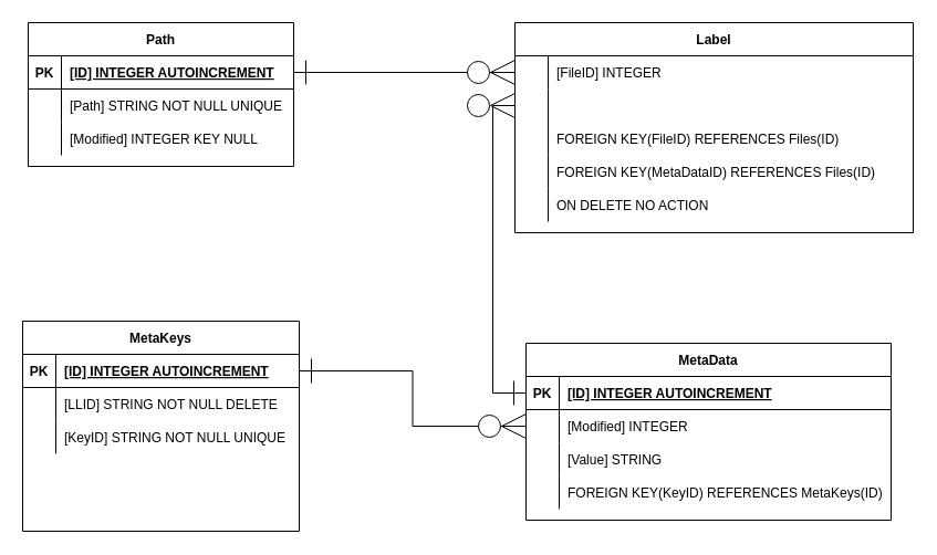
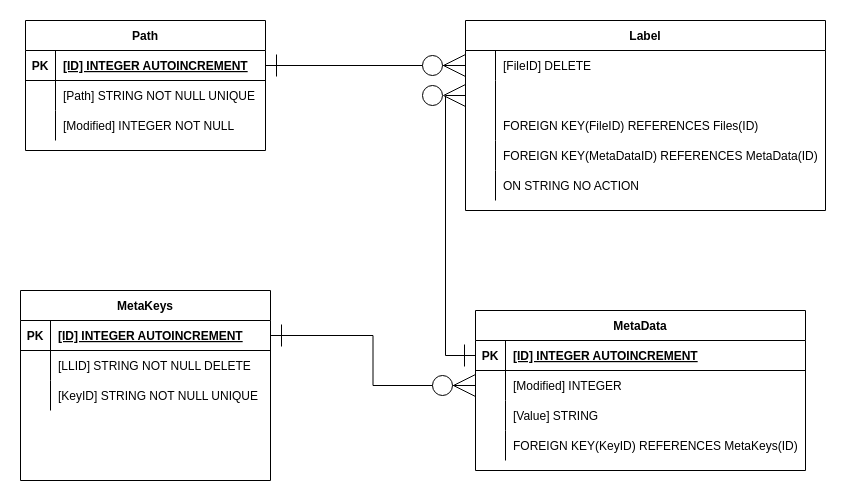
  <mxCell id="0" />
  <mxCell id="1" parent="0" />
  <mxCell id="2" value="" style="rounded=0;orthogonalLoop=1;jettySize=auto;html=1;startArrow=ERone;startFill=0;endArrow=ERzeroToMany;endFill=1;startSize=20;endSize=20;strokeWidth=1;edgeStyle=orthogonalEdgeStyle;entryX=0;entryY=0.5;entryDx=0;entryDy=0;" parent="1" source="4" edge="1" target="43"><mxGeometry relative="1" as="geometry"><mxPoint x="465" y="85" as="targetPoint" /></mxGeometry></mxCell>
  <mxCell id="3" value="Path" style="shape=table;startSize=30;container=1;collapsible=1;childLayout=tableLayout;fixedRows=1;rowLines=0;fontStyle=1;align=center;resizeLast=1;" parent="1" vertex="1"><mxGeometry x="25" y="20" width="240" height="130" as="geometry" /></mxCell>
  <mxCell id="4" value="" style="shape=partialRectangle;collapsible=0;dropTarget=0;pointerEvents=0;fillColor=none;points=[[0,0.5],[1,0.5]];portConstraint=eastwest;top=0;left=0;right=0;bottom=1;" parent="3" vertex="1"><mxGeometry y="30" width="240" height="30" as="geometry" /></mxCell>
  <mxCell id="5" value="PK" style="shape=partialRectangle;overflow=hidden;connectable=0;fillColor=none;top=0;left=0;bottom=0;right=0;fontStyle=1;" parent="4" vertex="1"><mxGeometry width="30" height="30" as="geometry" /></mxCell>
  <mxCell id="6" value="[ID] INTEGER  AUTOINCREMENT" style="shape=partialRectangle;overflow=hidden;connectable=0;fillColor=none;top=0;left=0;bottom=0;right=0;align=left;spacingLeft=6;fontStyle=5;" parent="4" vertex="1"><mxGeometry x="30" width="210" height="30" as="geometry" /></mxCell>
  <mxCell id="7" value="" style="shape=partialRectangle;collapsible=0;dropTarget=0;pointerEvents=0;fillColor=none;points=[[0,0.5],[1,0.5]];portConstraint=eastwest;top=0;left=0;right=0;bottom=0;" parent="3" vertex="1"><mxGeometry y="60" width="240" height="30" as="geometry" /></mxCell>
  <mxCell id="8" value="" style="shape=partialRectangle;overflow=hidden;connectable=0;fillColor=none;top=0;left=0;bottom=0;right=0;" parent="7" vertex="1"><mxGeometry width="30" height="30" as="geometry" /></mxCell>
  <mxCell id="9" value="[Path] STRING NOT NULL UNIQUE" style="shape=partialRectangle;overflow=hidden;connectable=0;fillColor=none;top=0;left=0;bottom=0;right=0;align=left;spacingLeft=6;" parent="7" vertex="1"><mxGeometry x="30" width="210" height="30" as="geometry" /></mxCell>
  <mxCell id="10" value="" style="shape=partialRectangle;collapsible=0;dropTarget=0;pointerEvents=0;fillColor=none;points=[[0,0.5],[1,0.5]];portConstraint=eastwest;top=0;left=0;right=0;bottom=0;" parent="3" vertex="1"><mxGeometry y="90" width="240" height="30" as="geometry" /></mxCell>
  <mxCell id="11" value="" style="shape=partialRectangle;overflow=hidden;connectable=0;fillColor=none;top=0;left=0;bottom=0;right=0;" parent="10" vertex="1"><mxGeometry width="30" height="30" as="geometry" /></mxCell>
- <mxCell id="12" value="[Modified] INTEGER KEY NULL" style="shape=partialRectangle;overflow=hidden;connectable=0;fillColor=none;top=0;left=0;bottom=0;right=0;align=left;spacingLeft=6;" parent="10" vertex="1"><mxGeometry x="30" width="210" height="30" as="geometry" /></mxCell>
+ <mxCell id="12" value="[Modified] INTEGER NOT NULL" style="shape=partialRectangle;overflow=hidden;connectable=0;fillColor=none;top=0;left=0;bottom=0;right=0;align=left;spacingLeft=6;" parent="10" vertex="1"><mxGeometry x="30" width="210" height="30" as="geometry" /></mxCell>
  <mxCell id="13" value="" style="rounded=0;orthogonalLoop=1;jettySize=auto;html=1;startArrow=ERone;startFill=0;endArrow=ERzeroToMany;endFill=1;startSize=20;endSize=20;strokeWidth=1;entryX=0;entryY=0.5;entryDx=0;entryDy=0;edgeStyle=orthogonalEdgeStyle;exitX=1;exitY=0.5;exitDx=0;exitDy=0;" parent="1" source="15" target="33" edge="1"><mxGeometry relative="1" as="geometry"><mxPoint x="475" y="385" as="targetPoint" /></mxGeometry></mxCell>
  <mxCell id="14" value="MetaKeys" style="shape=table;startSize=30;container=1;collapsible=1;childLayout=tableLayout;fixedRows=1;rowLines=0;fontStyle=1;align=center;resizeLast=1;" parent="1" vertex="1"><mxGeometry x="20" y="290" width="250" height="190" as="geometry" /></mxCell>
  <mxCell id="15" value="" style="shape=partialRectangle;collapsible=0;dropTarget=0;pointerEvents=0;fillColor=none;points=[[0,0.5],[1,0.5]];portConstraint=eastwest;top=0;left=0;right=0;bottom=1;" parent="14" vertex="1"><mxGeometry y="30" width="250" height="30" as="geometry" /></mxCell>
  <mxCell id="16" value="PK" style="shape=partialRectangle;overflow=hidden;connectable=0;fillColor=none;top=0;left=0;bottom=0;right=0;fontStyle=1;" parent="15" vertex="1"><mxGeometry width="30" height="30" as="geometry" /></mxCell>
  <mxCell id="17" value="[ID] INTEGER  AUTOINCREMENT" style="shape=partialRectangle;overflow=hidden;connectable=0;fillColor=none;top=0;left=0;bottom=0;right=0;align=left;spacingLeft=6;fontStyle=5;" parent="15" vertex="1"><mxGeometry x="30" width="220" height="30" as="geometry" /></mxCell>
  <mxCell id="18" value="" style="shape=partialRectangle;collapsible=0;dropTarget=0;pointerEvents=0;fillColor=none;points=[[0,0.5],[1,0.5]];portConstraint=eastwest;top=0;left=0;right=0;bottom=0;" parent="14" vertex="1"><mxGeometry y="60" width="250" height="30" as="geometry" /></mxCell>
  <mxCell id="19" value="" style="shape=partialRectangle;overflow=hidden;connectable=0;fillColor=none;top=0;left=0;bottom=0;right=0;" parent="18" vertex="1"><mxGeometry width="30" height="30" as="geometry" /></mxCell>
  <mxCell id="20" value="[LLID] STRING NOT NULL DELETE" style="shape=partialRectangle;overflow=hidden;connectable=0;fillColor=none;top=0;left=0;bottom=0;right=0;align=left;spacingLeft=6;" parent="18" vertex="1"><mxGeometry x="30" width="220" height="30" as="geometry" /></mxCell>
  <mxCell id="21" value="" style="shape=partialRectangle;collapsible=0;dropTarget=0;pointerEvents=0;fillColor=none;points=[[0,0.5],[1,0.5]];portConstraint=eastwest;top=0;left=0;right=0;bottom=0;" parent="14" vertex="1"><mxGeometry y="90" width="250" height="30" as="geometry" /></mxCell>
  <mxCell id="22" value="" style="shape=partialRectangle;overflow=hidden;connectable=0;fillColor=none;top=0;left=0;bottom=0;right=0;" parent="21" vertex="1"><mxGeometry width="30" height="30" as="geometry" /></mxCell>
  <mxCell id="23" value="[KeyID] STRING NOT NULL UNIQUE" style="shape=partialRectangle;overflow=hidden;connectable=0;fillColor=none;top=0;left=0;bottom=0;right=0;align=left;spacingLeft=6;" parent="21" vertex="1"><mxGeometry x="30" width="220" height="30" as="geometry" /></mxCell>
  <mxCell id="24" value="" style="shape=partialRectangle;collapsible=0;dropTarget=0;pointerEvents=0;fillColor=none;points=[[0,0.5],[1,0.5]];portConstraint=eastwest;top=0;left=0;right=0;bottom=0;" parent="14" vertex="1"><mxGeometry y="120" width="250" height="30" as="geometry" /></mxCell>
  <mxCell id="25" value="" style="shape=partialRectangle;overflow=hidden;connectable=0;fillColor=none;top=0;left=0;bottom=0;right=0;" parent="24" vertex="1"><mxGeometry width="30" height="30" as="geometry" /></mxCell>
  <mxCell id="26" value="" style="shape=partialRectangle;collapsible=0;dropTarget=0;pointerEvents=0;fillColor=none;points=[[0,0.5],[1,0.5]];portConstraint=eastwest;top=0;left=0;right=0;bottom=0;" parent="14" vertex="1"><mxGeometry y="150" width="250" height="30" as="geometry" /></mxCell>
  <mxCell id="27" value="" style="shape=partialRectangle;overflow=hidden;connectable=0;fillColor=none;top=0;left=0;bottom=0;right=0;" parent="26" vertex="1"><mxGeometry width="30" height="30" as="geometry" /></mxCell>
  <mxCell id="28" value="" style="edgeStyle=orthogonalEdgeStyle;rounded=0;orthogonalLoop=1;jettySize=auto;html=1;startArrow=ERone;startFill=0;endArrow=ERzeroToMany;endFill=1;startSize=20;endSize=20;strokeWidth=1;entryX=0;entryY=0.5;entryDx=0;entryDy=0;exitX=0;exitY=0.5;exitDx=0;exitDy=0;" parent="1" source="30" target="46" edge="1"><mxGeometry relative="1" as="geometry"><mxPoint x="615" y="340" as="targetPoint" /></mxGeometry></mxCell>
  <mxCell id="29" value="MetaData" style="shape=table;startSize=30;container=1;collapsible=1;childLayout=tableLayout;fixedRows=1;rowLines=0;fontStyle=1;align=center;resizeLast=1;" parent="1" vertex="1"><mxGeometry x="475" y="310" width="330" height="160" as="geometry" /></mxCell>
  <mxCell id="30" value="" style="shape=partialRectangle;collapsible=0;dropTarget=0;pointerEvents=0;fillColor=none;points=[[0,0.5],[1,0.5]];portConstraint=eastwest;top=0;left=0;right=0;bottom=1;" parent="29" vertex="1"><mxGeometry y="30" width="330" height="30" as="geometry" /></mxCell>
  <mxCell id="31" value="PK" style="shape=partialRectangle;overflow=hidden;connectable=0;fillColor=none;top=0;left=0;bottom=0;right=0;fontStyle=1;" parent="30" vertex="1"><mxGeometry width="30" height="30" as="geometry" /></mxCell>
  <mxCell id="32" value="[ID] INTEGER  AUTOINCREMENT" style="shape=partialRectangle;overflow=hidden;connectable=0;fillColor=none;top=0;left=0;bottom=0;right=0;align=left;spacingLeft=6;fontStyle=5;" parent="30" vertex="1"><mxGeometry x="30" width="300" height="30" as="geometry" /></mxCell>
  <mxCell id="33" value="" style="shape=partialRectangle;collapsible=0;dropTarget=0;pointerEvents=0;fillColor=none;points=[[0,0.5],[1,0.5]];portConstraint=eastwest;top=0;left=0;right=0;bottom=0;" parent="29" vertex="1"><mxGeometry y="60" width="330" height="30" as="geometry" /></mxCell>
  <mxCell id="34" value="" style="shape=partialRectangle;overflow=hidden;connectable=0;fillColor=none;top=0;left=0;bottom=0;right=0;" parent="33" vertex="1"><mxGeometry width="30" height="30" as="geometry" /></mxCell>
  <mxCell id="35" value="[Modified] INTEGER" style="shape=partialRectangle;overflow=hidden;connectable=0;fillColor=none;top=0;left=0;bottom=0;right=0;align=left;spacingLeft=6;" parent="33" vertex="1"><mxGeometry x="30" width="300" height="30" as="geometry" /></mxCell>
  <mxCell id="36" value="" style="shape=partialRectangle;collapsible=0;dropTarget=0;pointerEvents=0;fillColor=none;points=[[0,0.5],[1,0.5]];portConstraint=eastwest;top=0;left=0;right=0;bottom=0;" parent="29" vertex="1"><mxGeometry y="90" width="330" height="30" as="geometry" /></mxCell>
  <mxCell id="37" value="" style="shape=partialRectangle;overflow=hidden;connectable=0;fillColor=none;top=0;left=0;bottom=0;right=0;" parent="36" vertex="1"><mxGeometry width="30" height="30" as="geometry" /></mxCell>
  <mxCell id="38" value="[Value] STRING" style="shape=partialRectangle;overflow=hidden;connectable=0;fillColor=none;top=0;left=0;bottom=0;right=0;align=left;spacingLeft=6;" parent="36" vertex="1"><mxGeometry x="30" width="300" height="30" as="geometry" /></mxCell>
  <mxCell id="39" value="" style="shape=partialRectangle;collapsible=0;dropTarget=0;pointerEvents=0;fillColor=none;points=[[0,0.5],[1,0.5]];portConstraint=eastwest;top=0;left=0;right=0;bottom=0;" parent="29" vertex="1"><mxGeometry y="120" width="330" height="30" as="geometry" /></mxCell>
  <mxCell id="40" value="" style="shape=partialRectangle;overflow=hidden;connectable=0;fillColor=none;top=0;left=0;bottom=0;right=0;" parent="39" vertex="1"><mxGeometry width="30" height="30" as="geometry" /></mxCell>
  <mxCell id="41" value="FOREIGN KEY(KeyID) REFERENCES MetaKeys(ID)" style="shape=partialRectangle;overflow=hidden;connectable=0;fillColor=none;top=0;left=0;bottom=0;right=0;align=left;spacingLeft=6;" parent="39" vertex="1"><mxGeometry x="30" width="300" height="30" as="geometry" /></mxCell>
  <mxCell id="42" value="Label" style="shape=table;startSize=30;container=1;collapsible=1;childLayout=tableLayout;fixedRows=1;rowLines=0;fontStyle=1;align=center;resizeLast=1;" parent="1" vertex="1"><mxGeometry x="465" y="20" width="360" height="190" as="geometry" /></mxCell>
  <mxCell id="43" value="" style="shape=partialRectangle;collapsible=0;dropTarget=0;pointerEvents=0;fillColor=none;points=[[0,0.5],[1,0.5]];portConstraint=eastwest;top=0;left=0;right=0;bottom=0;" parent="42" vertex="1"><mxGeometry y="30" width="360" height="30" as="geometry" /></mxCell>
  <mxCell id="44" value="" style="shape=partialRectangle;overflow=hidden;connectable=0;fillColor=none;top=0;left=0;bottom=0;right=0;" parent="43" vertex="1"><mxGeometry width="30" height="30" as="geometry" /></mxCell>
- <mxCell id="45" value="[FileID] INTEGER" style="shape=partialRectangle;overflow=hidden;connectable=0;fillColor=none;top=0;left=0;bottom=0;right=0;align=left;spacingLeft=6;" parent="43" vertex="1"><mxGeometry x="30" width="330" height="30" as="geometry" /></mxCell>
+ <mxCell id="45" value="[FileID] DELETE" style="shape=partialRectangle;overflow=hidden;connectable=0;fillColor=none;top=0;left=0;bottom=0;right=0;align=left;spacingLeft=6;" parent="43" vertex="1"><mxGeometry x="30" width="330" height="30" as="geometry" /></mxCell>
  <mxCell id="46" value="" style="shape=partialRectangle;collapsible=0;dropTarget=0;pointerEvents=0;fillColor=none;points=[[0,0.5],[1,0.5]];portConstraint=eastwest;top=0;left=0;right=0;bottom=0;" parent="42" vertex="1"><mxGeometry y="60" width="360" height="30" as="geometry" /></mxCell>
  <mxCell id="47" value="" style="shape=partialRectangle;overflow=hidden;connectable=0;fillColor=none;top=0;left=0;bottom=0;right=0;" parent="46" vertex="1"><mxGeometry width="30" height="30" as="geometry" /></mxCell>
  <mxCell id="48" value="" style="shape=partialRectangle;collapsible=0;dropTarget=0;pointerEvents=0;fillColor=none;points=[[0,0.5],[1,0.5]];portConstraint=eastwest;top=0;left=0;right=0;bottom=0;" parent="42" vertex="1"><mxGeometry y="90" width="360" height="30" as="geometry" /></mxCell>
  <mxCell id="49" value="" style="shape=partialRectangle;overflow=hidden;connectable=0;fillColor=none;top=0;left=0;bottom=0;right=0;" parent="48" vertex="1"><mxGeometry width="30" height="30" as="geometry" /></mxCell>
  <mxCell id="50" value="FOREIGN KEY(FileID) REFERENCES Files(ID)" style="shape=partialRectangle;overflow=hidden;connectable=0;fillColor=none;top=0;left=0;bottom=0;right=0;align=left;spacingLeft=6;" parent="48" vertex="1"><mxGeometry x="30" width="330" height="30" as="geometry" /></mxCell>
  <mxCell id="51" value="" style="shape=partialRectangle;collapsible=0;dropTarget=0;pointerEvents=0;fillColor=none;points=[[0,0.5],[1,0.5]];portConstraint=eastwest;top=0;left=0;right=0;bottom=0;" parent="42" vertex="1"><mxGeometry y="120" width="360" height="30" as="geometry" /></mxCell>
  <mxCell id="52" value="" style="shape=partialRectangle;overflow=hidden;connectable=0;fillColor=none;top=0;left=0;bottom=0;right=0;" parent="51" vertex="1"><mxGeometry width="30" height="30" as="geometry" /></mxCell>
- <mxCell id="53" value="FOREIGN KEY(MetaDataID) REFERENCES Files(ID)" style="shape=partialRectangle;overflow=hidden;connectable=0;fillColor=none;top=0;left=0;bottom=0;right=0;align=left;spacingLeft=6;" parent="51" vertex="1"><mxGeometry x="30" width="330" height="30" as="geometry" /></mxCell>
+ <mxCell id="53" value="FOREIGN KEY(MetaDataID) REFERENCES MetaData(ID)" style="shape=partialRectangle;overflow=hidden;connectable=0;fillColor=none;top=0;left=0;bottom=0;right=0;align=left;spacingLeft=6;" parent="51" vertex="1"><mxGeometry x="30" width="330" height="30" as="geometry" /></mxCell>
  <mxCell id="54" value="" style="shape=partialRectangle;collapsible=0;dropTarget=0;pointerEvents=0;fillColor=none;points=[[0,0.5],[1,0.5]];portConstraint=eastwest;top=0;left=0;right=0;bottom=0;" parent="42" vertex="1"><mxGeometry y="150" width="360" height="30" as="geometry" /></mxCell>
  <mxCell id="55" value="" style="shape=partialRectangle;overflow=hidden;connectable=0;fillColor=none;top=0;left=0;bottom=0;right=0;" parent="54" vertex="1"><mxGeometry width="30" height="30" as="geometry" /></mxCell>
- <mxCell id="56" value="ON DELETE NO ACTION" style="shape=partialRectangle;overflow=hidden;connectable=0;fillColor=none;top=0;left=0;bottom=0;right=0;align=left;spacingLeft=6;" parent="54" vertex="1"><mxGeometry x="30" width="330" height="30" as="geometry" /></mxCell>
+ <mxCell id="56" value="ON STRING NO ACTION" style="shape=partialRectangle;overflow=hidden;connectable=0;fillColor=none;top=0;left=0;bottom=0;right=0;align=left;spacingLeft=6;" parent="54" vertex="1"><mxGeometry x="30" width="330" height="30" as="geometry" /></mxCell>
